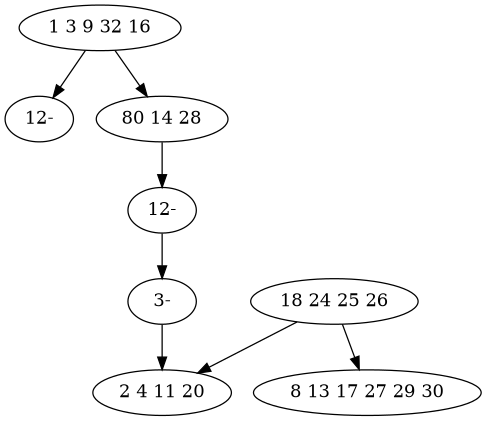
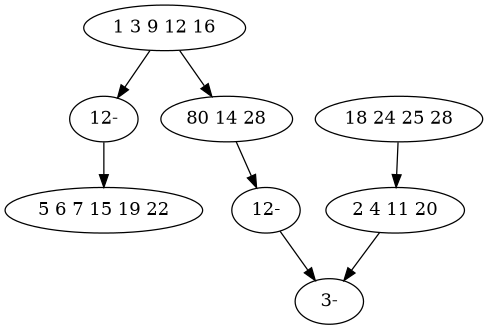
  digraph {
-   n1 [label="1 3 9 32 16"]
+   n1 [label="1 3 9 12 16"]
    n2 [label="12-"]
    n3 [label="80 14 28"]
+   n4 [label="5 6 7 15 19 22"]
    n5 [label="12-"]
    n6 [label="3-"]
    n7 [label="2 4 11 20"]
-   n8 [label="18 24 25 26"]
-   n9 [label="8 13 17 27 29 30"]
+   n8 [label="18 24 25 28"]
    n1 -> n2
    n1 -> n3
+   n2 -> n4
    n3 -> n5
    n5 -> n6
-   n6 -> n7
+   n7 -> n6
    n8 -> n7
-   n8 -> n9
  }
